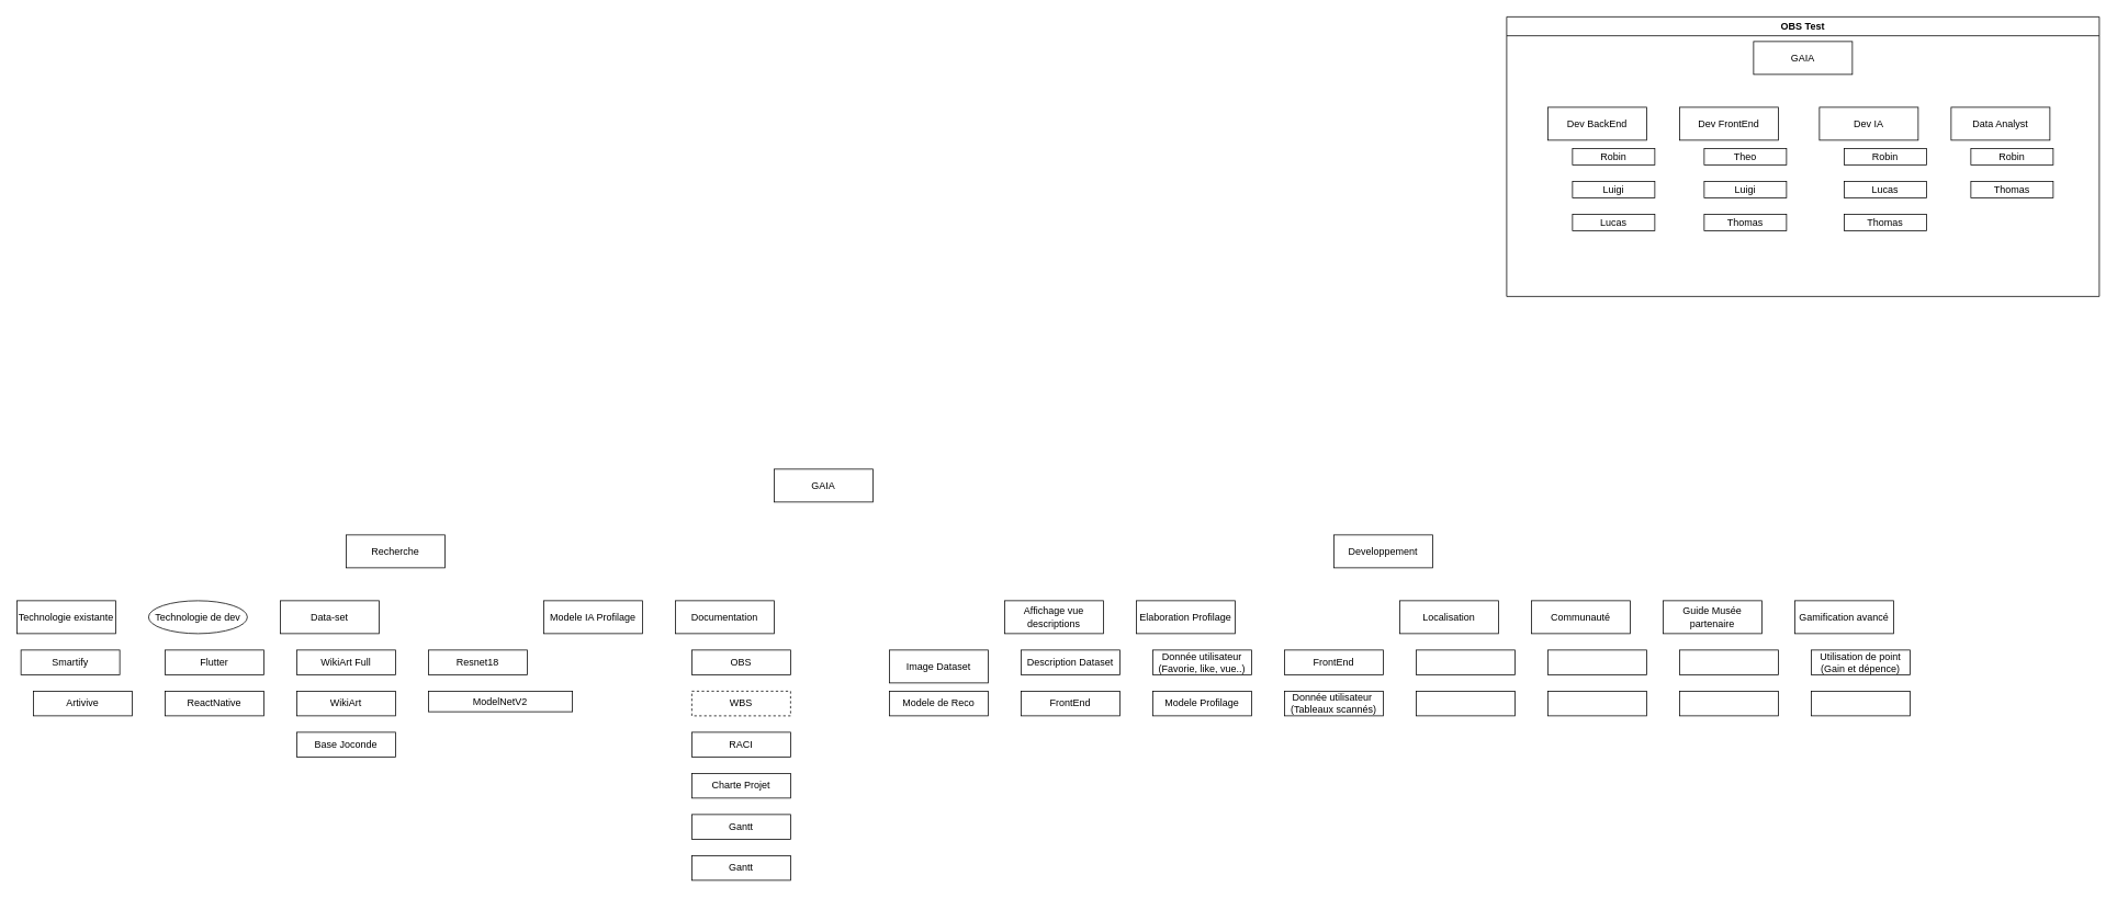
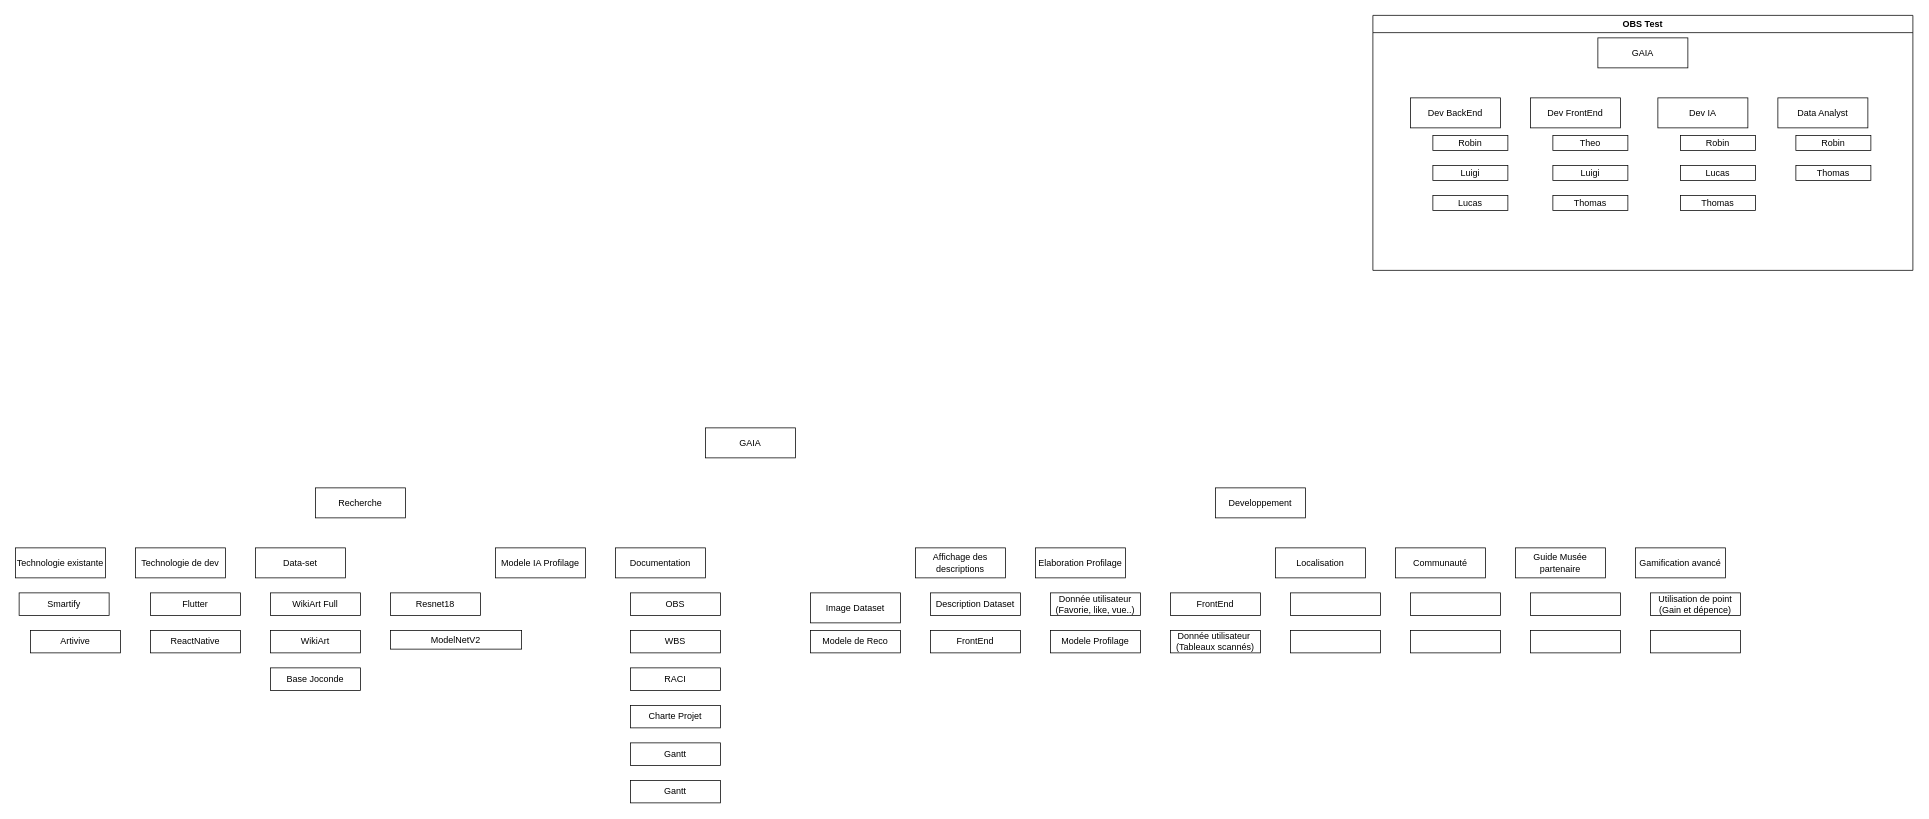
  <mxCell id="0" />
  <mxCell id="1" parent="0" />
  <mxCell id="2" value="GAIA" style="rounded=0;whiteSpace=wrap;html=1;" parent="1" vertex="1"><mxGeometry x="940" y="570" width="120" height="40" as="geometry" /></mxCell>
  <mxCell id="3" value="Recherche" style="rounded=0;whiteSpace=wrap;html=1;" parent="1" vertex="1"><mxGeometry x="420" y="650" width="120" height="40" as="geometry" /></mxCell>
  <mxCell id="4" value="Developpement" style="rounded=0;whiteSpace=wrap;html=1;" parent="1" vertex="1"><mxGeometry x="1620" y="650" width="120" height="40" as="geometry" /></mxCell>
- <mxCell id="5" value="Technologie de dev" style="ellipse;whiteSpace=wrap;html=1;" parent="1" vertex="1"><mxGeometry x="180" y="730" width="120" height="40" as="geometry" /></mxCell>
+ <mxCell id="5" value="Technologie de dev" style="rounded=0;whiteSpace=wrap;html=1;" parent="1" vertex="1"><mxGeometry x="180" y="730" width="120" height="40" as="geometry" /></mxCell>
  <mxCell id="6" value="Technologie existante" style="rounded=0;whiteSpace=wrap;html=1;" parent="1" vertex="1"><mxGeometry x="20" y="730" width="120" height="40" as="geometry" /></mxCell>
  <mxCell id="7" value="Data-set" style="rounded=0;whiteSpace=wrap;html=1;" parent="1" vertex="1"><mxGeometry x="340" y="730" width="120" height="40" as="geometry" /></mxCell>
  <mxCell id="8" value="Modele IA Profilage" style="rounded=0;whiteSpace=wrap;html=1;" parent="1" vertex="1"><mxGeometry x="660" y="730" width="120" height="40" as="geometry" /></mxCell>
  <mxCell id="9" value="Documentation" style="rounded=0;whiteSpace=wrap;html=1;" parent="1" vertex="1"><mxGeometry x="820" y="730" width="120" height="40" as="geometry" /></mxCell>
- <mxCell id="10" value="Affichage vue descriptions" style="rounded=0;whiteSpace=wrap;html=1;" parent="1" vertex="1"><mxGeometry x="1220" y="730" width="120" height="40" as="geometry" /></mxCell>
+ <mxCell id="10" value="Affichage des descriptions" style="rounded=0;whiteSpace=wrap;html=1;" parent="1" vertex="1"><mxGeometry x="1220" y="730" width="120" height="40" as="geometry" /></mxCell>
  <mxCell id="11" value="Elaboration Profilage" style="rounded=0;whiteSpace=wrap;html=1;" parent="1" vertex="1"><mxGeometry x="1380" y="730" width="120" height="40" as="geometry" /></mxCell>
  <mxCell id="12" value="Localisation" style="rounded=0;whiteSpace=wrap;html=1;" parent="1" vertex="1"><mxGeometry x="1700" y="730" width="120" height="40" as="geometry" /></mxCell>
  <mxCell id="13" value="Communauté" style="rounded=0;whiteSpace=wrap;html=1;" parent="1" vertex="1"><mxGeometry x="1860" y="730" width="120" height="40" as="geometry" /></mxCell>
  <mxCell id="14" value="Guide Musée partenaire" style="rounded=0;whiteSpace=wrap;html=1;" parent="1" vertex="1"><mxGeometry x="2020" y="730" width="120" height="40" as="geometry" /></mxCell>
  <mxCell id="15" value="Gamification avancé" style="rounded=0;whiteSpace=wrap;html=1;" parent="1" vertex="1"><mxGeometry x="2180" y="730" width="120" height="40" as="geometry" /></mxCell>
  <mxCell id="16" value="Flutter" style="rounded=0;whiteSpace=wrap;html=1;" parent="1" vertex="1"><mxGeometry x="200" y="790" width="120" height="30" as="geometry" /></mxCell>
  <mxCell id="17" value="ReactNative" style="rounded=0;whiteSpace=wrap;html=1;" parent="1" vertex="1"><mxGeometry x="200" y="840" width="120" height="30" as="geometry" /></mxCell>
  <mxCell id="18" value="Smartify" style="rounded=0;whiteSpace=wrap;html=1;" parent="1" vertex="1"><mxGeometry x="25" y="790" width="120" height="30" as="geometry" /></mxCell>
  <mxCell id="19" value="Artivive" style="rounded=0;whiteSpace=wrap;html=1;" parent="1" vertex="1"><mxGeometry x="40" y="840" width="120" height="30" as="geometry" /></mxCell>
  <mxCell id="20" value="WikiArt Full" style="rounded=0;whiteSpace=wrap;html=1;" parent="1" vertex="1"><mxGeometry x="360" y="790" width="120" height="30" as="geometry" /></mxCell>
  <mxCell id="21" value="WikiArt" style="rounded=0;whiteSpace=wrap;html=1;" parent="1" vertex="1"><mxGeometry x="360" y="840" width="120" height="30" as="geometry" /></mxCell>
  <mxCell id="22" value="Base Joconde" style="rounded=0;whiteSpace=wrap;html=1;" parent="1" vertex="1"><mxGeometry x="360" y="890" width="120" height="30" as="geometry" /></mxCell>
  <mxCell id="23" value="Resnet18" style="rounded=0;whiteSpace=wrap;html=1;" parent="1" vertex="1"><mxGeometry x="520" y="790" width="120" height="30" as="geometry" /></mxCell>
  <mxCell id="24" value="ModelNetV2" style="rounded=0;whiteSpace=wrap;html=1;" parent="1" vertex="1"><mxGeometry x="520" y="840" width="175" height="25" as="geometry" /></mxCell>
  <mxCell id="25" value="OBS" style="rounded=0;whiteSpace=wrap;html=1;" parent="1" vertex="1"><mxGeometry x="840" y="790" width="120" height="30" as="geometry" /></mxCell>
- <mxCell id="26" value="WBS" style="rounded=0;whiteSpace=wrap;html=1;dashed=1;" parent="1" vertex="1"><mxGeometry x="840" y="840" width="120" height="30" as="geometry" /></mxCell>
+ <mxCell id="26" value="WBS" style="rounded=0;whiteSpace=wrap;html=1;" parent="1" vertex="1"><mxGeometry x="840" y="840" width="120" height="30" as="geometry" /></mxCell>
  <mxCell id="27" value="Charte Projet" style="rounded=0;whiteSpace=wrap;html=1;" parent="1" vertex="1"><mxGeometry x="840" y="940" width="120" height="30" as="geometry" /></mxCell>
  <mxCell id="28" value="RACI" style="rounded=0;whiteSpace=wrap;html=1;" parent="1" vertex="1"><mxGeometry x="840" y="890" width="120" height="30" as="geometry" /></mxCell>
  <mxCell id="29" value="Gantt" style="rounded=0;whiteSpace=wrap;html=1;" parent="1" vertex="1"><mxGeometry x="840" y="990" width="120" height="30" as="geometry" /></mxCell>
  <mxCell id="30" value="Gantt" style="rounded=0;whiteSpace=wrap;html=1;" parent="1" vertex="1"><mxGeometry x="840" y="1040" width="120" height="30" as="geometry" /></mxCell>
  <mxCell id="31" value="Image Dataset" style="rounded=0;whiteSpace=wrap;html=1;" parent="1" vertex="1"><mxGeometry x="1080" y="790" width="120" height="40" as="geometry" /></mxCell>
  <mxCell id="32" value="Modele de Reco" style="rounded=0;whiteSpace=wrap;html=1;" parent="1" vertex="1"><mxGeometry x="1080" y="840" width="120" height="30" as="geometry" /></mxCell>
  <mxCell id="33" value="Description Dataset" style="rounded=0;whiteSpace=wrap;html=1;" parent="1" vertex="1"><mxGeometry x="1240" y="790" width="120" height="30" as="geometry" /></mxCell>
  <mxCell id="34" value="Donnée utilisateur&lt;br&gt;(Favorie, like, vue..)" style="rounded=0;whiteSpace=wrap;html=1;" parent="1" vertex="1"><mxGeometry x="1400" y="790" width="120" height="30" as="geometry" /></mxCell>
  <mxCell id="35" value="Modele Profilage" style="rounded=0;whiteSpace=wrap;html=1;" parent="1" vertex="1"><mxGeometry x="1400" y="840" width="120" height="30" as="geometry" /></mxCell>
  <mxCell id="36" value="FrontEnd" style="rounded=0;whiteSpace=wrap;html=1;" parent="1" vertex="1"><mxGeometry x="1560" y="790" width="120" height="30" as="geometry" /></mxCell>
  <mxCell id="37" value="FrontEnd" style="rounded=0;whiteSpace=wrap;html=1;" parent="1" vertex="1"><mxGeometry x="1240" y="840" width="120" height="30" as="geometry" /></mxCell>
  <mxCell id="38" value="Donnée utilisateur&amp;nbsp;&lt;div&gt;(Tableaux scannés)&lt;/div&gt;" style="rounded=0;whiteSpace=wrap;html=1;" parent="1" vertex="1"><mxGeometry x="1560" y="840" width="120" height="30" as="geometry" /></mxCell>
  <mxCell id="39" value="" style="rounded=0;whiteSpace=wrap;html=1;" parent="1" vertex="1"><mxGeometry x="1720" y="790" width="120" height="30" as="geometry" /></mxCell>
  <mxCell id="40" value="" style="rounded=0;whiteSpace=wrap;html=1;" parent="1" vertex="1"><mxGeometry x="1720" y="840" width="120" height="30" as="geometry" /></mxCell>
  <mxCell id="41" value="" style="rounded=0;whiteSpace=wrap;html=1;" parent="1" vertex="1"><mxGeometry x="1880" y="790" width="120" height="30" as="geometry" /></mxCell>
  <mxCell id="42" value="" style="rounded=0;whiteSpace=wrap;html=1;" parent="1" vertex="1"><mxGeometry x="1880" y="840" width="120" height="30" as="geometry" /></mxCell>
  <mxCell id="43" value="" style="rounded=0;whiteSpace=wrap;html=1;" parent="1" vertex="1"><mxGeometry x="2040" y="790" width="120" height="30" as="geometry" /></mxCell>
  <mxCell id="44" value="" style="rounded=0;whiteSpace=wrap;html=1;" parent="1" vertex="1"><mxGeometry x="2040" y="840" width="120" height="30" as="geometry" /></mxCell>
  <mxCell id="45" value="Utilisation de point&lt;br&gt;(Gain et dépence)" style="rounded=0;whiteSpace=wrap;html=1;" parent="1" vertex="1"><mxGeometry x="2200" y="790" width="120" height="30" as="geometry" /></mxCell>
  <mxCell id="46" value="" style="rounded=0;whiteSpace=wrap;html=1;" parent="1" vertex="1"><mxGeometry x="2200" y="840" width="120" height="30" as="geometry" /></mxCell>
  <mxCell id="47" value="OBS Test" style="swimlane;whiteSpace=wrap;html=1;" parent="1" vertex="1"><mxGeometry x="1830" y="20" width="720" height="340" as="geometry" /></mxCell>
  <mxCell id="48" value="GAIA" style="rounded=0;whiteSpace=wrap;html=1;" parent="47" vertex="1"><mxGeometry x="300" y="30" width="120" height="40" as="geometry" /></mxCell>
  <mxCell id="49" value="Dev IA" style="rounded=0;whiteSpace=wrap;html=1;" parent="47" vertex="1"><mxGeometry x="380" y="110" width="120" height="40" as="geometry" /></mxCell>
  <mxCell id="50" value="Dev FrontEnd" style="rounded=0;whiteSpace=wrap;html=1;" parent="47" vertex="1"><mxGeometry x="210" y="110" width="120" height="40" as="geometry" /></mxCell>
  <mxCell id="51" value="Dev BackEnd" style="rounded=0;whiteSpace=wrap;html=1;" parent="47" vertex="1"><mxGeometry x="50" y="110" width="120" height="40" as="geometry" /></mxCell>
  <mxCell id="52" value="Data Analyst" style="rounded=0;whiteSpace=wrap;html=1;" parent="47" vertex="1"><mxGeometry x="540" y="110" width="120" height="40" as="geometry" /></mxCell>
  <mxCell id="53" value="Robin" style="rounded=0;whiteSpace=wrap;html=1;" parent="47" vertex="1"><mxGeometry x="80" y="160" width="100" height="20" as="geometry" /></mxCell>
  <mxCell id="54" value="Luigi" style="rounded=0;whiteSpace=wrap;html=1;" parent="47" vertex="1"><mxGeometry x="80" y="200" width="100" height="20" as="geometry" /></mxCell>
  <mxCell id="55" value="Lucas" style="rounded=0;whiteSpace=wrap;html=1;" parent="47" vertex="1"><mxGeometry x="80" y="240" width="100" height="20" as="geometry" /></mxCell>
  <mxCell id="56" value="Theo" style="rounded=0;whiteSpace=wrap;html=1;" parent="47" vertex="1"><mxGeometry x="240" y="160" width="100" height="20" as="geometry" /></mxCell>
  <mxCell id="57" value="Luigi" style="rounded=0;whiteSpace=wrap;html=1;" parent="47" vertex="1"><mxGeometry x="240" y="200" width="100" height="20" as="geometry" /></mxCell>
  <mxCell id="58" value="Thomas" style="rounded=0;whiteSpace=wrap;html=1;" parent="47" vertex="1"><mxGeometry x="240" y="240" width="100" height="20" as="geometry" /></mxCell>
  <mxCell id="59" value="Robin" style="rounded=0;whiteSpace=wrap;html=1;" parent="47" vertex="1"><mxGeometry x="410" y="160" width="100" height="20" as="geometry" /></mxCell>
  <mxCell id="60" value="Lucas" style="rounded=0;whiteSpace=wrap;html=1;" parent="47" vertex="1"><mxGeometry x="410" y="200" width="100" height="20" as="geometry" /></mxCell>
  <mxCell id="61" value="Thomas" style="rounded=0;whiteSpace=wrap;html=1;" parent="47" vertex="1"><mxGeometry x="410" y="240" width="100" height="20" as="geometry" /></mxCell>
  <mxCell id="62" value="Robin" style="rounded=0;whiteSpace=wrap;html=1;" parent="47" vertex="1"><mxGeometry x="564" y="160" width="100" height="20" as="geometry" /></mxCell>
  <mxCell id="63" value="Thomas" style="rounded=0;whiteSpace=wrap;html=1;" parent="47" vertex="1"><mxGeometry x="564" y="200" width="100" height="20" as="geometry" /></mxCell>
